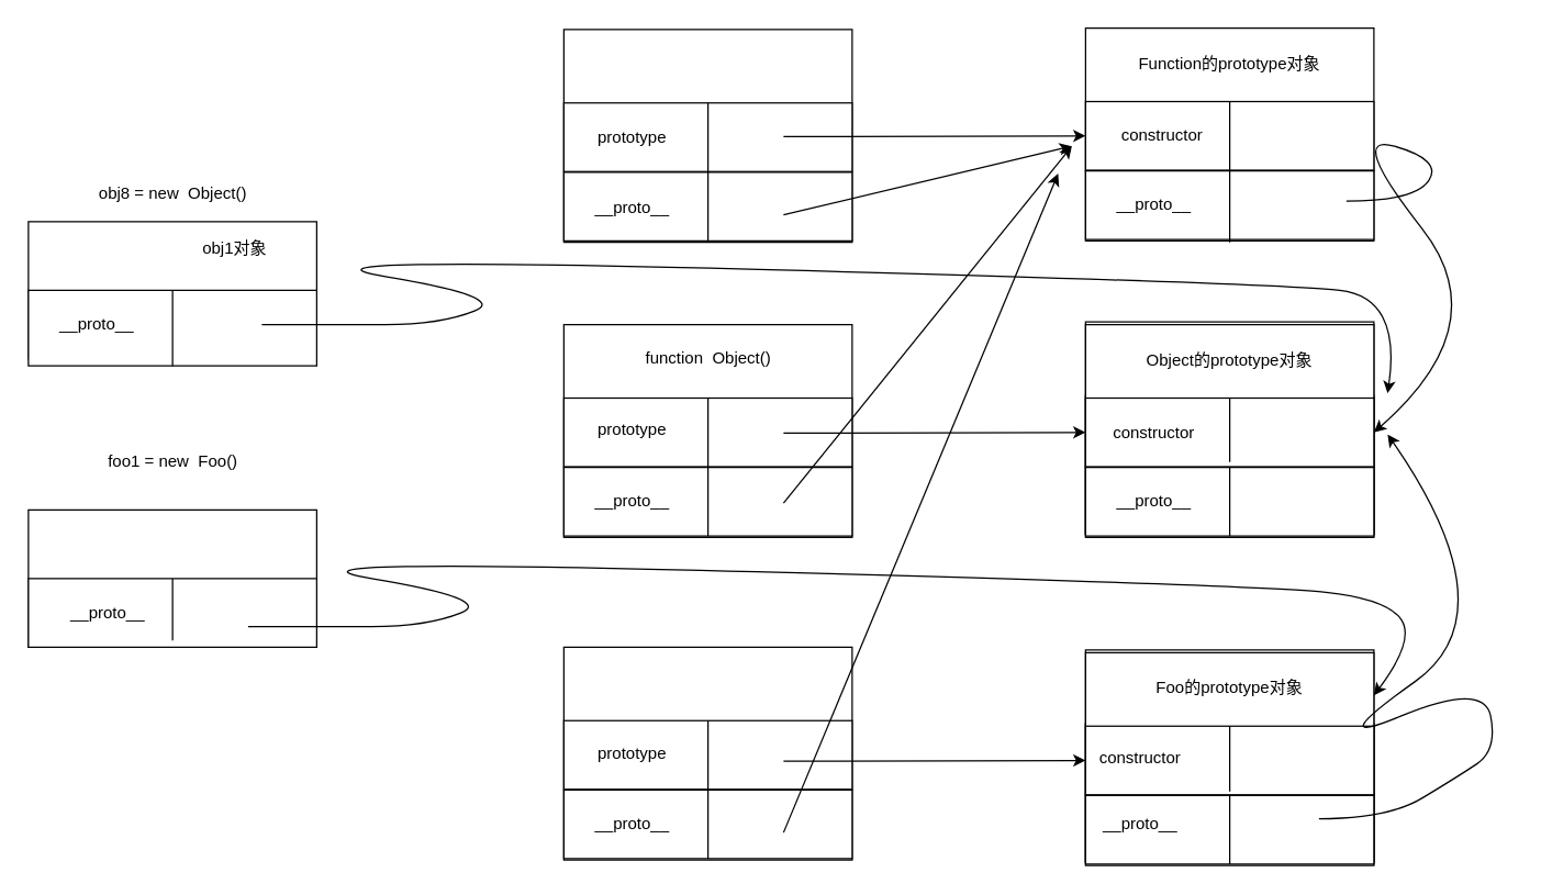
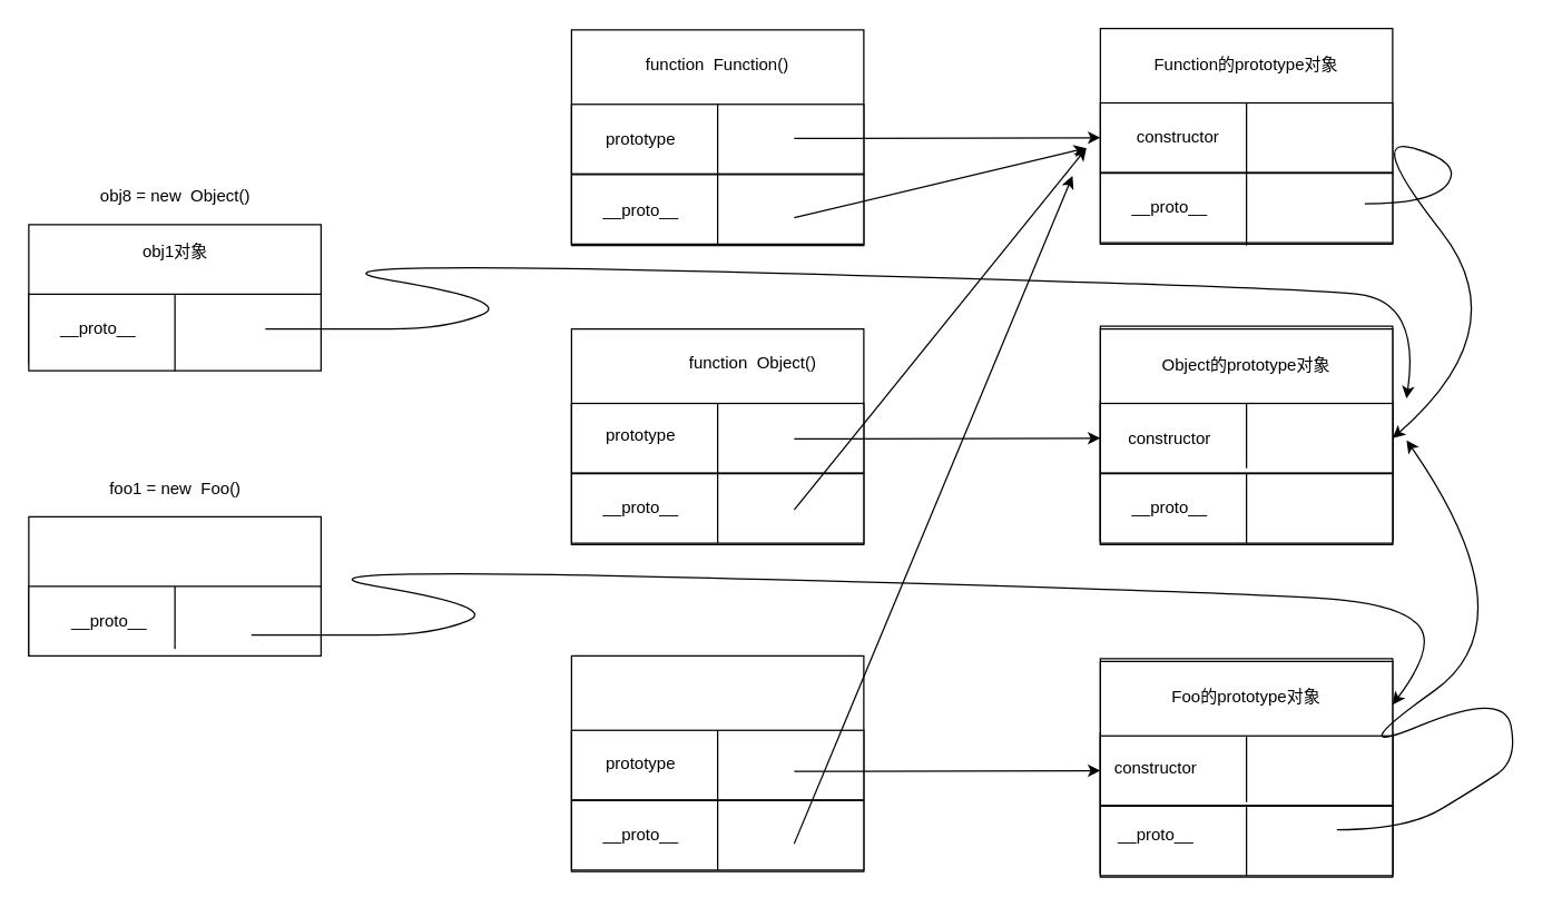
  <mxCell id="0" />
  <mxCell id="1" parent="0" />
  <mxCell id="2" value="" style="rounded=0;whiteSpace=wrap;html=1;" parent="1" vertex="1"><mxGeometry x="20" y="161" width="210" height="100" as="geometry" /></mxCell>
  <mxCell id="3" value="" style="rounded=0;whiteSpace=wrap;html=1;" parent="1" vertex="1"><mxGeometry x="20" y="211" width="210" height="55" as="geometry" /></mxCell>
  <mxCell id="4" value="obj8 = new&amp;nbsp; Object()" style="text;html=1;align=center;verticalAlign=middle;resizable=0;points=[];autosize=1;strokeColor=none;" parent="1" vertex="1"><mxGeometry x="65" y="131" width="120" height="20" as="geometry" /></mxCell>
- <mxCell id="5" value="obj1对象" style="text;html=1;strokeColor=none;fillColor=none;align=center;verticalAlign=middle;whiteSpace=wrap;rounded=0;" parent="1" vertex="1"><mxGeometry x="142.5" y="171" width="55" height="20" as="geometry" /></mxCell>
+ <mxCell id="5" value="obj1对象" style="text;html=1;strokeColor=none;fillColor=none;align=center;verticalAlign=middle;whiteSpace=wrap;rounded=0;" parent="1" vertex="1"><mxGeometry x="97.5" y="171" width="55" height="20" as="geometry" /></mxCell>
  <mxCell id="6" value="" style="rounded=0;whiteSpace=wrap;html=1;" parent="1" vertex="1"><mxGeometry x="20" y="371" width="210" height="100" as="geometry" /></mxCell>
  <mxCell id="7" value="" style="rounded=0;whiteSpace=wrap;html=1;" parent="1" vertex="1"><mxGeometry x="20" y="421" width="210" height="50" as="geometry" /></mxCell>
- <mxCell id="8" value="foo1 = new&amp;nbsp; Foo()" style="text;html=1;align=center;verticalAlign=middle;resizable=0;points=[];autosize=1;strokeColor=none;" parent="1" vertex="1"><mxGeometry x="70" y="326" width="110" height="20" as="geometry" /></mxCell>
+ <mxCell id="8" value="foo1 = new&amp;nbsp; Foo()" style="text;html=1;align=center;verticalAlign=middle;resizable=0;points=[];autosize=1;strokeColor=none;" parent="1" vertex="1"><mxGeometry x="70" y="341" width="110" height="20" as="geometry" /></mxCell>
  <mxCell id="9" value="" style="rounded=0;whiteSpace=wrap;html=1;" parent="1" vertex="1"><mxGeometry x="410" y="21" width="210" height="155" as="geometry" /></mxCell>
  <mxCell id="10" value="" style="rounded=0;whiteSpace=wrap;html=1;" parent="1" vertex="1"><mxGeometry x="410" y="125" width="210" height="50" as="geometry" /></mxCell>
+ <mxCell id="11" value="function&amp;nbsp; Function()" style="text;html=1;strokeColor=none;fillColor=none;align=center;verticalAlign=middle;whiteSpace=wrap;rounded=0;" parent="1" vertex="1"><mxGeometry x="451.88" y="36" width="126.25" height="20" as="geometry" /></mxCell>
  <mxCell id="12" value="" style="rounded=0;whiteSpace=wrap;html=1;" parent="1" vertex="1"><mxGeometry x="410" y="74.5" width="210" height="50" as="geometry" /></mxCell>
  <mxCell id="13" value="" style="rounded=0;whiteSpace=wrap;html=1;" parent="1" vertex="1"><mxGeometry x="410" y="236" width="210" height="155" as="geometry" /></mxCell>
  <mxCell id="14" value="" style="rounded=0;whiteSpace=wrap;html=1;" parent="1" vertex="1"><mxGeometry x="410" y="340" width="210" height="50" as="geometry" /></mxCell>
- <mxCell id="15" value="function&amp;nbsp; Object()" style="text;html=1;strokeColor=none;fillColor=none;align=center;verticalAlign=middle;whiteSpace=wrap;rounded=0;" parent="1" vertex="1"><mxGeometry x="463.75" y="251" width="102.5" height="20" as="geometry" /></mxCell>
+ <mxCell id="15" value="function&amp;nbsp; Object()" style="text;html=1;strokeColor=none;fillColor=none;align=center;verticalAlign=middle;whiteSpace=wrap;rounded=0;" parent="1" vertex="1"><mxGeometry x="488.75" y="251" width="102.5" height="20" as="geometry" /></mxCell>
  <mxCell id="16" value="" style="rounded=0;whiteSpace=wrap;html=1;" parent="1" vertex="1"><mxGeometry x="410" y="289.5" width="210" height="50" as="geometry" /></mxCell>
  <mxCell id="17" value="" style="rounded=0;whiteSpace=wrap;html=1;" parent="1" vertex="1"><mxGeometry x="410" y="471" width="210" height="155" as="geometry" /></mxCell>
  <mxCell id="18" value="" style="rounded=0;whiteSpace=wrap;html=1;" parent="1" vertex="1"><mxGeometry x="410" y="575" width="210" height="50" as="geometry" /></mxCell>
  <mxCell id="19" value="" style="rounded=0;whiteSpace=wrap;html=1;" parent="1" vertex="1"><mxGeometry x="410" y="524.5" width="210" height="50" as="geometry" /></mxCell>
  <mxCell id="20" value="" style="rounded=0;whiteSpace=wrap;html=1;" parent="1" vertex="1"><mxGeometry x="790" y="20" width="210" height="155" as="geometry" /></mxCell>
  <mxCell id="21" value="" style="rounded=0;whiteSpace=wrap;html=1;" parent="1" vertex="1"><mxGeometry x="790" y="124" width="210" height="50" as="geometry" /></mxCell>
  <mxCell id="22" value="Function的prototype对象" style="text;html=1;strokeColor=none;fillColor=none;align=center;verticalAlign=middle;whiteSpace=wrap;rounded=0;" parent="1" vertex="1"><mxGeometry x="825.93" y="36" width="138.13" height="20" as="geometry" /></mxCell>
  <mxCell id="23" value="" style="rounded=0;whiteSpace=wrap;html=1;" parent="1" vertex="1"><mxGeometry x="790" y="73.5" width="210" height="50" as="geometry" /></mxCell>
  <mxCell id="24" value="" style="rounded=0;whiteSpace=wrap;html=1;" parent="1" vertex="1"><mxGeometry x="790" y="234" width="210" height="155" as="geometry" /></mxCell>
  <mxCell id="25" value="__proto__" style="rounded=0;whiteSpace=wrap;html=1;" parent="1" vertex="1"><mxGeometry x="790" y="338" width="210" height="50" as="geometry" /></mxCell>
  <mxCell id="26" value="Function的prototype对象" style="text;html=1;strokeColor=none;fillColor=none;align=center;verticalAlign=middle;whiteSpace=wrap;rounded=0;" parent="1" vertex="1"><mxGeometry x="825.93" y="250" width="138.13" height="20" as="geometry" /></mxCell>
  <mxCell id="27" value="constructor" style="rounded=0;whiteSpace=wrap;html=1;" parent="1" vertex="1"><mxGeometry x="790" y="287.5" width="210" height="50" as="geometry" /></mxCell>
  <mxCell id="28" value="" style="rounded=0;whiteSpace=wrap;html=1;" parent="1" vertex="1"><mxGeometry x="790" y="236" width="210" height="155" as="geometry" /></mxCell>
  <mxCell id="29" value="" style="rounded=0;whiteSpace=wrap;html=1;" parent="1" vertex="1"><mxGeometry x="790" y="340" width="210" height="50" as="geometry" /></mxCell>
  <mxCell id="30" value="Object的prototype对象" style="text;html=1;strokeColor=none;fillColor=none;align=center;verticalAlign=middle;whiteSpace=wrap;rounded=0;" parent="1" vertex="1"><mxGeometry x="825.93" y="252" width="138.13" height="20" as="geometry" /></mxCell>
  <mxCell id="31" value="" style="rounded=0;whiteSpace=wrap;html=1;" parent="1" vertex="1"><mxGeometry x="790" y="289.5" width="210" height="50" as="geometry" /></mxCell>
  <mxCell id="32" value="" style="rounded=0;whiteSpace=wrap;html=1;" parent="1" vertex="1"><mxGeometry x="790" y="473" width="210" height="155" as="geometry" /></mxCell>
  <mxCell id="33" value="__proto__" style="rounded=0;whiteSpace=wrap;html=1;" parent="1" vertex="1"><mxGeometry x="790" y="577" width="210" height="50" as="geometry" /></mxCell>
  <mxCell id="34" value="Function的prototype对象" style="text;html=1;strokeColor=none;fillColor=none;align=center;verticalAlign=middle;whiteSpace=wrap;rounded=0;" parent="1" vertex="1"><mxGeometry x="825.93" y="489" width="138.13" height="20" as="geometry" /></mxCell>
  <mxCell id="35" value="constructor" style="rounded=0;whiteSpace=wrap;html=1;" parent="1" vertex="1"><mxGeometry x="790" y="526.5" width="210" height="50" as="geometry" /></mxCell>
  <mxCell id="36" value="" style="rounded=0;whiteSpace=wrap;html=1;" parent="1" vertex="1"><mxGeometry x="790" y="475" width="210" height="155" as="geometry" /></mxCell>
  <mxCell id="37" value="" style="edgeStyle=orthogonalEdgeStyle;rounded=0;orthogonalLoop=1;jettySize=auto;html=1;" edge="1" parent="1" source="38" target="40"><mxGeometry relative="1" as="geometry" /></mxCell>
  <mxCell id="38" value="" style="rounded=0;whiteSpace=wrap;html=1;" parent="1" vertex="1"><mxGeometry x="790" y="579" width="210" height="50" as="geometry" /></mxCell>
  <mxCell id="39" value="Foo的prototype对象" style="text;html=1;strokeColor=none;fillColor=none;align=center;verticalAlign=middle;whiteSpace=wrap;rounded=0;" parent="1" vertex="1"><mxGeometry x="825.93" y="491" width="138.13" height="20" as="geometry" /></mxCell>
  <mxCell id="40" value="" style="rounded=0;whiteSpace=wrap;html=1;" parent="1" vertex="1"><mxGeometry x="790" y="528.5" width="210" height="50" as="geometry" /></mxCell>
  <mxCell id="41" value="" style="endArrow=classic;html=1;entryX=0;entryY=0.5;entryDx=0;entryDy=0;" parent="1" target="23" edge="1"><mxGeometry width="50" height="50" relative="1" as="geometry"><mxPoint x="570" y="99" as="sourcePoint" /><mxPoint x="620" y="66" as="targetPoint" /></mxGeometry></mxCell>
  <mxCell id="42" value="" style="endArrow=classic;html=1;entryX=0;entryY=0.5;entryDx=0;entryDy=0;" parent="1" target="31" edge="1"><mxGeometry width="50" height="50" relative="1" as="geometry"><mxPoint x="570" y="315" as="sourcePoint" /><mxPoint x="620" y="276" as="targetPoint" /></mxGeometry></mxCell>
  <mxCell id="43" value="" style="endArrow=classic;html=1;entryX=0;entryY=0.5;entryDx=0;entryDy=0;" parent="1" target="40" edge="1"><mxGeometry width="50" height="50" relative="1" as="geometry"><mxPoint x="570" y="554" as="sourcePoint" /><mxPoint x="620" y="506" as="targetPoint" /></mxGeometry></mxCell>
  <mxCell id="44" value="" style="endArrow=classic;html=1;" parent="1" edge="1"><mxGeometry width="50" height="50" relative="1" as="geometry"><mxPoint x="570" y="156" as="sourcePoint" /><mxPoint x="780" y="106" as="targetPoint" /></mxGeometry></mxCell>
  <mxCell id="45" value="" style="endArrow=classic;html=1;" parent="1" edge="1"><mxGeometry width="50" height="50" relative="1" as="geometry"><mxPoint x="570" y="366" as="sourcePoint" /><mxPoint x="780" y="106" as="targetPoint" /></mxGeometry></mxCell>
  <mxCell id="46" value="" style="endArrow=classic;html=1;" edge="1" parent="1"><mxGeometry width="50" height="50" relative="1" as="geometry"><mxPoint x="570" y="606" as="sourcePoint" /><mxPoint x="770" y="126" as="targetPoint" /></mxGeometry></mxCell>
  <mxCell id="47" value="" style="curved=1;endArrow=classic;html=1;entryX=1;entryY=0.5;entryDx=0;entryDy=0;" edge="1" parent="1" target="31"><mxGeometry width="50" height="50" relative="1" as="geometry"><mxPoint x="980" y="146" as="sourcePoint" /><mxPoint x="1010" y="316" as="targetPoint" /><Array as="points"><mxPoint x="1030" y="146" /><mxPoint x="1050" y="116" /><mxPoint x="980" y="96" /><mxPoint x="1090" y="236" /></Array></mxGeometry></mxCell>
  <mxCell id="48" value="" style="curved=1;endArrow=classic;html=1;" edge="1" parent="1"><mxGeometry width="50" height="50" relative="1" as="geometry"><mxPoint x="960" y="596" as="sourcePoint" /><mxPoint x="1010" y="316" as="targetPoint" /><Array as="points"><mxPoint x="1010" y="596" /><mxPoint x="1060" y="566" /><mxPoint x="1090" y="546" /><mxPoint x="1080" y="496" /><mxPoint x="960" y="546" /><mxPoint x="1100" y="446" /></Array></mxGeometry></mxCell>
  <mxCell id="49" value="" style="curved=1;endArrow=classic;html=1;" edge="1" parent="1"><mxGeometry width="50" height="50" relative="1" as="geometry"><mxPoint x="190" y="236" as="sourcePoint" /><mxPoint x="1010" y="286" as="targetPoint" /><Array as="points"><mxPoint x="240" y="236" /><mxPoint x="320" y="236" /><mxPoint x="370" y="216" /><mxPoint x="190" y="186" /><mxPoint x="930" y="206" /><mxPoint x="1020" y="216" /></Array></mxGeometry></mxCell>
  <mxCell id="50" value="" style="curved=1;endArrow=classic;html=1;" edge="1" parent="1"><mxGeometry width="50" height="50" relative="1" as="geometry"><mxPoint x="180" y="456" as="sourcePoint" /><mxPoint x="1000" y="506" as="targetPoint" /><Array as="points"><mxPoint x="230" y="456" /><mxPoint x="310" y="456" /><mxPoint x="360" y="436" /><mxPoint x="180" y="406" /><mxPoint x="920" y="426" /><mxPoint x="1010" y="436" /><mxPoint x="1030" y="466" /></Array></mxGeometry></mxCell>
  <mxCell id="51" value="" style="endArrow=none;html=1;entryX=0.5;entryY=0;entryDx=0;entryDy=0;exitX=0.5;exitY=1;exitDx=0;exitDy=0;" edge="1" parent="1" source="3" target="3"><mxGeometry width="50" height="50" relative="1" as="geometry"><mxPoint x="125" y="256" as="sourcePoint" /><mxPoint x="190" y="206" as="targetPoint" /></mxGeometry></mxCell>
  <mxCell id="52" value="__proto__" style="text;html=1;strokeColor=none;fillColor=none;align=center;verticalAlign=middle;whiteSpace=wrap;rounded=0;" vertex="1" parent="1"><mxGeometry x="50" y="226" width="40" height="20" as="geometry" /></mxCell>
  <mxCell id="53" value="" style="endArrow=none;html=1;exitX=0.5;exitY=1;exitDx=0;exitDy=0;" edge="1" parent="1" source="7" target="6"><mxGeometry width="50" height="50" relative="1" as="geometry"><mxPoint x="100" y="466" as="sourcePoint" /><mxPoint x="150" y="416" as="targetPoint" /><Array as="points" /></mxGeometry></mxCell>
  <mxCell id="54" value="__proto__" style="text;html=1;strokeColor=none;fillColor=none;align=center;verticalAlign=middle;whiteSpace=wrap;rounded=0;" vertex="1" parent="1"><mxGeometry x="57.5" y="436" width="40" height="20" as="geometry" /></mxCell>
  <mxCell id="55" value="" style="endArrow=none;html=1;entryX=0.5;entryY=0;entryDx=0;entryDy=0;" edge="1" parent="1" target="7"><mxGeometry width="50" height="50" relative="1" as="geometry"><mxPoint x="125" y="466" as="sourcePoint" /><mxPoint x="160" y="416" as="targetPoint" /><Array as="points"><mxPoint x="125" y="436" /></Array></mxGeometry></mxCell>
  <mxCell id="56" value="&lt;span&gt;prototype&lt;/span&gt;" style="text;html=1;strokeColor=none;fillColor=none;align=center;verticalAlign=middle;whiteSpace=wrap;rounded=0;" vertex="1" parent="1"><mxGeometry x="440" y="90" width="40" height="20" as="geometry" /></mxCell>
  <mxCell id="57" value="" style="endArrow=none;html=1;exitX=0.5;exitY=0;exitDx=0;exitDy=0;entryX=0.5;entryY=0;entryDx=0;entryDy=0;" edge="1" parent="1" source="10" target="12"><mxGeometry width="50" height="50" relative="1" as="geometry"><mxPoint x="500" y="126" as="sourcePoint" /><mxPoint x="550" y="76" as="targetPoint" /></mxGeometry></mxCell>
  <mxCell id="58" value="&lt;span&gt;__proto__&lt;/span&gt;" style="text;html=1;strokeColor=none;fillColor=none;align=center;verticalAlign=middle;whiteSpace=wrap;rounded=0;" vertex="1" parent="1"><mxGeometry x="440" y="141" width="40" height="20" as="geometry" /></mxCell>
  <mxCell id="59" value="" style="endArrow=none;html=1;exitX=0.5;exitY=1;exitDx=0;exitDy=0;entryX=0.5;entryY=0;entryDx=0;entryDy=0;" edge="1" parent="1" source="9" target="10"><mxGeometry width="50" height="50" relative="1" as="geometry"><mxPoint x="500" y="176" as="sourcePoint" /><mxPoint x="550" y="126" as="targetPoint" /></mxGeometry></mxCell>
  <mxCell id="60" value="&lt;span&gt;prototype&lt;/span&gt;" style="text;html=1;strokeColor=none;fillColor=none;align=center;verticalAlign=middle;whiteSpace=wrap;rounded=0;" vertex="1" parent="1"><mxGeometry x="440" y="303" width="40" height="20" as="geometry" /></mxCell>
  <mxCell id="61" value="" style="endArrow=none;html=1;exitX=0.5;exitY=1;exitDx=0;exitDy=0;entryX=0.5;entryY=0;entryDx=0;entryDy=0;" edge="1" parent="1" source="16" target="16"><mxGeometry width="50" height="50" relative="1" as="geometry"><mxPoint x="500" y="336" as="sourcePoint" /><mxPoint x="550" y="286" as="targetPoint" /></mxGeometry></mxCell>
  <mxCell id="62" value="&lt;span&gt;__proto__&lt;/span&gt;" style="text;html=1;strokeColor=none;fillColor=none;align=center;verticalAlign=middle;whiteSpace=wrap;rounded=0;" vertex="1" parent="1"><mxGeometry x="440" y="355" width="40" height="20" as="geometry" /></mxCell>
  <mxCell id="63" value="" style="endArrow=none;html=1;exitX=0.5;exitY=1;exitDx=0;exitDy=0;entryX=0.5;entryY=1;entryDx=0;entryDy=0;" edge="1" parent="1" source="14" target="16"><mxGeometry width="50" height="50" relative="1" as="geometry"><mxPoint x="500" y="386" as="sourcePoint" /><mxPoint x="550" y="336" as="targetPoint" /></mxGeometry></mxCell>
  <mxCell id="64" value="&lt;span&gt;prototype&lt;/span&gt;" style="text;html=1;strokeColor=none;fillColor=none;align=center;verticalAlign=middle;whiteSpace=wrap;rounded=0;" vertex="1" parent="1"><mxGeometry x="440" y="539" width="40" height="20" as="geometry" /></mxCell>
  <mxCell id="65" value="" style="endArrow=none;html=1;exitX=0.5;exitY=0;exitDx=0;exitDy=0;entryX=0.5;entryY=0;entryDx=0;entryDy=0;" edge="1" parent="1" source="18" target="19"><mxGeometry width="50" height="50" relative="1" as="geometry"><mxPoint x="500" y="576" as="sourcePoint" /><mxPoint x="550" y="526" as="targetPoint" /></mxGeometry></mxCell>
  <mxCell id="66" value="&lt;span&gt;__proto__&lt;/span&gt;" style="text;html=1;strokeColor=none;fillColor=none;align=center;verticalAlign=middle;whiteSpace=wrap;rounded=0;" vertex="1" parent="1"><mxGeometry x="440" y="590" width="40" height="20" as="geometry" /></mxCell>
  <mxCell id="67" value="" style="endArrow=none;html=1;exitX=0.5;exitY=1;exitDx=0;exitDy=0;entryX=0.5;entryY=0;entryDx=0;entryDy=0;" edge="1" parent="1" source="18" target="18"><mxGeometry width="50" height="50" relative="1" as="geometry"><mxPoint x="500" y="626" as="sourcePoint" /><mxPoint x="550" y="576" as="targetPoint" /></mxGeometry></mxCell>
  <mxCell id="68" value="&lt;span&gt;constructor&lt;/span&gt;" style="text;html=1;strokeColor=none;fillColor=none;align=center;verticalAlign=middle;whiteSpace=wrap;rounded=0;" vertex="1" parent="1"><mxGeometry x="826" y="88" width="40" height="20" as="geometry" /></mxCell>
  <mxCell id="69" value="&lt;span&gt;__proto__&lt;/span&gt;" style="text;html=1;strokeColor=none;fillColor=none;align=center;verticalAlign=middle;whiteSpace=wrap;rounded=0;" vertex="1" parent="1"><mxGeometry x="820" y="139" width="40" height="20" as="geometry" /></mxCell>
  <mxCell id="70" value="" style="endArrow=none;html=1;exitX=0.5;exitY=0;exitDx=0;exitDy=0;entryX=0.5;entryY=0;entryDx=0;entryDy=0;" edge="1" parent="1" source="21" target="23"><mxGeometry width="50" height="50" relative="1" as="geometry"><mxPoint x="900" y="116" as="sourcePoint" /><mxPoint x="940" y="66" as="targetPoint" /></mxGeometry></mxCell>
  <mxCell id="71" value="" style="endArrow=none;html=1;entryX=0.5;entryY=1;entryDx=0;entryDy=0;" edge="1" parent="1" target="23"><mxGeometry width="50" height="50" relative="1" as="geometry"><mxPoint x="895" y="176" as="sourcePoint" /><mxPoint x="930" y="126" as="targetPoint" /></mxGeometry></mxCell>
  <mxCell id="72" value="&lt;span&gt;constructor&lt;/span&gt;" style="text;html=1;strokeColor=none;fillColor=none;align=center;verticalAlign=middle;whiteSpace=wrap;rounded=0;" vertex="1" parent="1"><mxGeometry x="820" y="305" width="40" height="20" as="geometry" /></mxCell>
  <mxCell id="73" value="&lt;span&gt;__proto__&lt;/span&gt;" style="text;html=1;strokeColor=none;fillColor=none;align=center;verticalAlign=middle;whiteSpace=wrap;rounded=0;" vertex="1" parent="1"><mxGeometry x="820" y="355" width="40" height="20" as="geometry" /></mxCell>
  <mxCell id="74" value="" style="endArrow=none;html=1;entryX=0.5;entryY=0;entryDx=0;entryDy=0;" edge="1" parent="1" target="31"><mxGeometry width="50" height="50" relative="1" as="geometry"><mxPoint x="895" y="336" as="sourcePoint" /><mxPoint x="940" y="286" as="targetPoint" /></mxGeometry></mxCell>
  <mxCell id="75" value="" style="endArrow=none;html=1;exitX=0.5;exitY=1;exitDx=0;exitDy=0;entryX=0.5;entryY=0;entryDx=0;entryDy=0;" edge="1" parent="1" source="29" target="29"><mxGeometry width="50" height="50" relative="1" as="geometry"><mxPoint x="890" y="386" as="sourcePoint" /><mxPoint x="940" y="336" as="targetPoint" /></mxGeometry></mxCell>
  <mxCell id="76" value="&lt;span&gt;constructor&lt;/span&gt;" style="text;html=1;strokeColor=none;fillColor=none;align=center;verticalAlign=middle;whiteSpace=wrap;rounded=0;" vertex="1" parent="1"><mxGeometry x="810" y="542" width="40" height="20" as="geometry" /></mxCell>
  <mxCell id="77" value="&lt;span&gt;__proto__&lt;/span&gt;" style="text;html=1;strokeColor=none;fillColor=none;align=center;verticalAlign=middle;whiteSpace=wrap;rounded=0;" vertex="1" parent="1"><mxGeometry x="810" y="590" width="40" height="20" as="geometry" /></mxCell>
  <mxCell id="78" value="" style="endArrow=none;html=1;entryX=0.5;entryY=0;entryDx=0;entryDy=0;" edge="1" parent="1" target="40"><mxGeometry width="50" height="50" relative="1" as="geometry"><mxPoint x="895" y="576" as="sourcePoint" /><mxPoint x="940" y="526" as="targetPoint" /></mxGeometry></mxCell>
  <mxCell id="79" value="" style="endArrow=none;html=1;entryX=0.5;entryY=1;entryDx=0;entryDy=0;exitX=0.5;exitY=1;exitDx=0;exitDy=0;" edge="1" parent="1" source="38" target="40"><mxGeometry width="50" height="50" relative="1" as="geometry"><mxPoint x="890" y="626" as="sourcePoint" /><mxPoint x="920" y="576" as="targetPoint" /></mxGeometry></mxCell>
